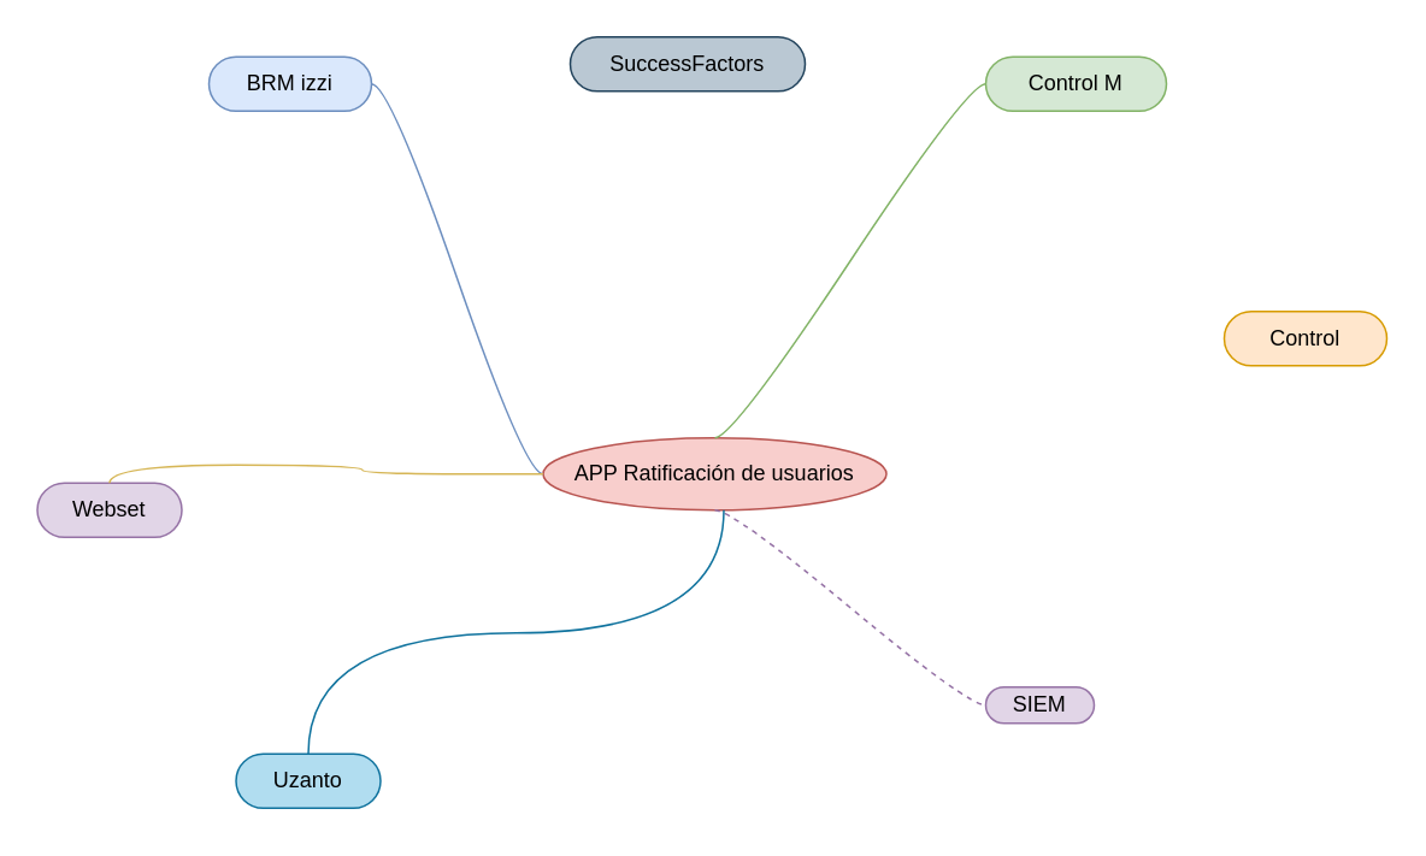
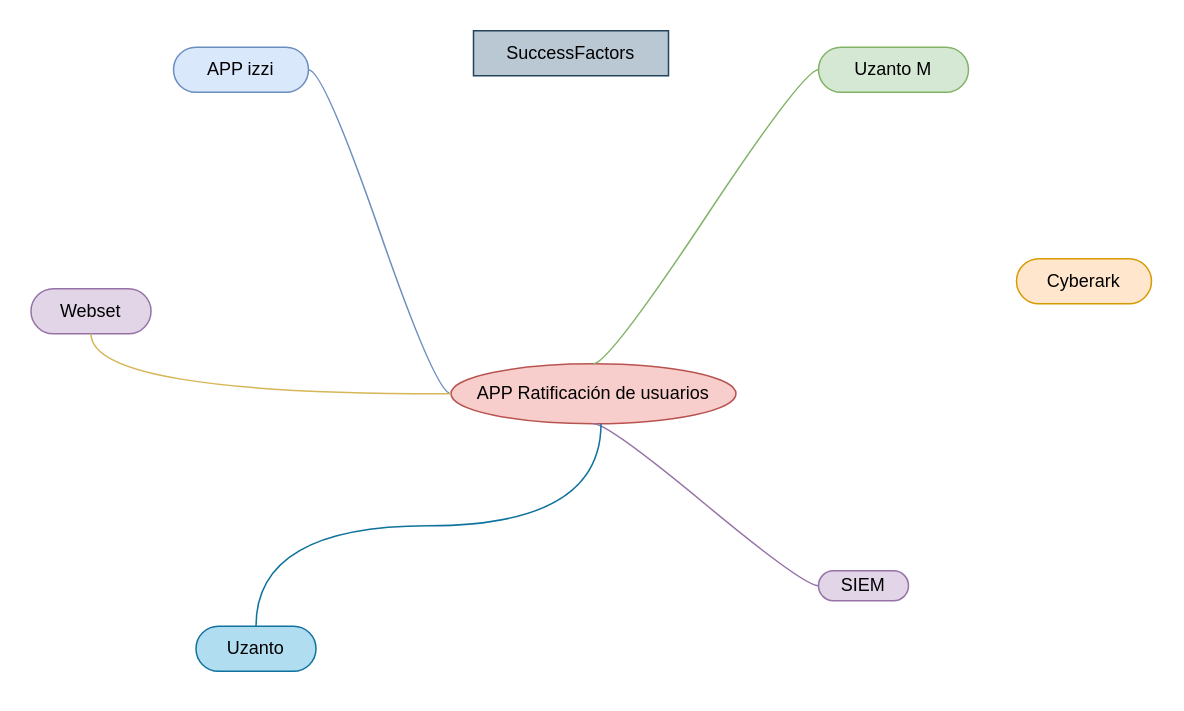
  <mxCell id="0" />
  <mxCell id="1" parent="0" />
  <mxCell id="2" value="APP Ratificación de usuarios" style="ellipse;whiteSpace=wrap;html=1;align=center;newEdgeStyle={&quot;edgeStyle&quot;:&quot;entityRelationEdgeStyle&quot;,&quot;startArrow&quot;:&quot;none&quot;,&quot;endArrow&quot;:&quot;none&quot;,&quot;segment&quot;:10,&quot;curved&quot;:1,&quot;sourcePerimeterSpacing&quot;:0,&quot;targetPerimeterSpacing&quot;:0};treeFolding=1;treeMoving=1;fillColor=#f8cecc;strokeColor=#b85450;" vertex="1" parent="1"><mxGeometry x="300" y="242" width="190" height="40" as="geometry" /></mxCell>
- <mxCell id="3" value="Control" style="whiteSpace=wrap;html=1;rounded=1;arcSize=50;align=center;verticalAlign=middle;strokeWidth=1;autosize=1;spacing=4;treeFolding=1;treeMoving=1;newEdgeStyle={&quot;edgeStyle&quot;:&quot;entityRelationEdgeStyle&quot;,&quot;startArrow&quot;:&quot;none&quot;,&quot;endArrow&quot;:&quot;none&quot;,&quot;segment&quot;:10,&quot;curved&quot;:1,&quot;sourcePerimeterSpacing&quot;:0,&quot;targetPerimeterSpacing&quot;:0};fillColor=#ffe6cc;strokeColor=#d79b00;" vertex="1" parent="1"><mxGeometry x="677" y="172" width="90" height="30" as="geometry" /></mxCell>
+ <mxCell id="3" value="Cyberark" style="whiteSpace=wrap;html=1;rounded=1;arcSize=50;align=center;verticalAlign=middle;strokeWidth=1;autosize=1;spacing=4;treeFolding=1;treeMoving=1;newEdgeStyle={&quot;edgeStyle&quot;:&quot;entityRelationEdgeStyle&quot;,&quot;startArrow&quot;:&quot;none&quot;,&quot;endArrow&quot;:&quot;none&quot;,&quot;segment&quot;:10,&quot;curved&quot;:1,&quot;sourcePerimeterSpacing&quot;:0,&quot;targetPerimeterSpacing&quot;:0};fillColor=#ffe6cc;strokeColor=#d79b00;" vertex="1" parent="1"><mxGeometry x="677" y="172" width="90" height="30" as="geometry" /></mxCell>
  <mxCell id="4" value="SIEM" style="whiteSpace=wrap;html=1;rounded=1;arcSize=50;align=center;verticalAlign=middle;strokeWidth=1;autosize=1;spacing=4;treeFolding=1;treeMoving=1;newEdgeStyle={&quot;edgeStyle&quot;:&quot;entityRelationEdgeStyle&quot;,&quot;startArrow&quot;:&quot;none&quot;,&quot;endArrow&quot;:&quot;none&quot;,&quot;segment&quot;:10,&quot;curved&quot;:1,&quot;sourcePerimeterSpacing&quot;:0,&quot;targetPerimeterSpacing&quot;:0};fillColor=#e1d5e7;strokeColor=#9673a6;" vertex="1" parent="1"><mxGeometry x="545" y="380" width="60" height="20" as="geometry" /></mxCell>
- <mxCell id="5" value="" style="edgeStyle=entityRelationEdgeStyle;startArrow=none;endArrow=none;segment=10;curved=1;sourcePerimeterSpacing=0;targetPerimeterSpacing=0;rounded=0;exitX=0.5;exitY=1;exitDx=0;exitDy=0;fillColor=#e1d5e7;strokeColor=#9673a6;dashed=1;" edge="1" target="4" parent="1" source="2"><mxGeometry relative="1" as="geometry"><mxPoint x="500" y="422" as="sourcePoint" /><Array as="points"><mxPoint x="420" y="452" /><mxPoint x="370" y="395" /></Array></mxGeometry></mxCell>
- <mxCell id="6" value="BRM izzi" style="whiteSpace=wrap;html=1;rounded=1;arcSize=50;align=center;verticalAlign=middle;strokeWidth=1;autosize=1;spacing=4;treeFolding=1;treeMoving=1;newEdgeStyle={&quot;edgeStyle&quot;:&quot;entityRelationEdgeStyle&quot;,&quot;startArrow&quot;:&quot;none&quot;,&quot;endArrow&quot;:&quot;none&quot;,&quot;segment&quot;:10,&quot;curved&quot;:1,&quot;sourcePerimeterSpacing&quot;:0,&quot;targetPerimeterSpacing&quot;:0};fillColor=#dae8fc;strokeColor=#6c8ebf;" vertex="1" parent="1"><mxGeometry x="115" y="31" width="90" height="30" as="geometry" /></mxCell>
+ <mxCell id="5" value="" style="edgeStyle=entityRelationEdgeStyle;startArrow=none;endArrow=none;segment=10;curved=1;sourcePerimeterSpacing=0;targetPerimeterSpacing=0;rounded=0;exitX=0.5;exitY=1;exitDx=0;exitDy=0;fillColor=#e1d5e7;strokeColor=#9673a6;" edge="1" target="4" parent="1" source="2"><mxGeometry relative="1" as="geometry"><mxPoint x="500" y="422" as="sourcePoint" /><Array as="points"><mxPoint x="420" y="452" /><mxPoint x="370" y="395" /></Array></mxGeometry></mxCell>
+ <mxCell id="6" value="APP izzi" style="whiteSpace=wrap;html=1;rounded=1;arcSize=50;align=center;verticalAlign=middle;strokeWidth=1;autosize=1;spacing=4;treeFolding=1;treeMoving=1;newEdgeStyle={&quot;edgeStyle&quot;:&quot;entityRelationEdgeStyle&quot;,&quot;startArrow&quot;:&quot;none&quot;,&quot;endArrow&quot;:&quot;none&quot;,&quot;segment&quot;:10,&quot;curved&quot;:1,&quot;sourcePerimeterSpacing&quot;:0,&quot;targetPerimeterSpacing&quot;:0};fillColor=#dae8fc;strokeColor=#6c8ebf;" vertex="1" parent="1"><mxGeometry x="115" y="31" width="90" height="30" as="geometry" /></mxCell>
  <mxCell id="7" value="" style="edgeStyle=entityRelationEdgeStyle;startArrow=none;endArrow=none;segment=10;curved=1;sourcePerimeterSpacing=0;targetPerimeterSpacing=0;rounded=0;exitX=0;exitY=0.5;exitDx=0;exitDy=0;fillColor=#dae8fc;strokeColor=#6c8ebf;" edge="1" target="6" parent="1" source="2"><mxGeometry relative="1" as="geometry"><mxPoint x="260" y="442" as="sourcePoint" /><Array as="points"><mxPoint x="190" y="342" /></Array></mxGeometry></mxCell>
- <mxCell id="8" value="Control M" style="whiteSpace=wrap;html=1;rounded=1;arcSize=50;align=center;verticalAlign=middle;strokeWidth=1;autosize=1;spacing=4;treeFolding=1;treeMoving=1;newEdgeStyle={&quot;edgeStyle&quot;:&quot;entityRelationEdgeStyle&quot;,&quot;startArrow&quot;:&quot;none&quot;,&quot;endArrow&quot;:&quot;none&quot;,&quot;segment&quot;:10,&quot;curved&quot;:1,&quot;sourcePerimeterSpacing&quot;:0,&quot;targetPerimeterSpacing&quot;:0};fillColor=#d5e8d4;strokeColor=#82b366;" vertex="1" parent="1"><mxGeometry x="545" y="31" width="100" height="30" as="geometry" /></mxCell>
+ <mxCell id="8" value="Uzanto M" style="whiteSpace=wrap;html=1;rounded=1;arcSize=50;align=center;verticalAlign=middle;strokeWidth=1;autosize=1;spacing=4;treeFolding=1;treeMoving=1;newEdgeStyle={&quot;edgeStyle&quot;:&quot;entityRelationEdgeStyle&quot;,&quot;startArrow&quot;:&quot;none&quot;,&quot;endArrow&quot;:&quot;none&quot;,&quot;segment&quot;:10,&quot;curved&quot;:1,&quot;sourcePerimeterSpacing&quot;:0,&quot;targetPerimeterSpacing&quot;:0};fillColor=#d5e8d4;strokeColor=#82b366;" vertex="1" parent="1"><mxGeometry x="545" y="31" width="100" height="30" as="geometry" /></mxCell>
  <mxCell id="9" value="" style="edgeStyle=entityRelationEdgeStyle;startArrow=none;endArrow=none;segment=10;curved=1;sourcePerimeterSpacing=0;targetPerimeterSpacing=0;rounded=0;exitX=0.5;exitY=0;exitDx=0;exitDy=0;fillColor=#d5e8d4;strokeColor=#82b366;" edge="1" target="8" parent="1" source="2"><mxGeometry relative="1" as="geometry"><mxPoint x="410" y="46" as="sourcePoint" /></mxGeometry></mxCell>
- <mxCell id="10" value="Webset" style="whiteSpace=wrap;html=1;rounded=1;arcSize=50;align=center;verticalAlign=middle;strokeWidth=1;autosize=1;spacing=4;treeFolding=1;treeMoving=1;newEdgeStyle={&quot;edgeStyle&quot;:&quot;entityRelationEdgeStyle&quot;,&quot;startArrow&quot;:&quot;none&quot;,&quot;endArrow&quot;:&quot;none&quot;,&quot;segment&quot;:10,&quot;curved&quot;:1,&quot;sourcePerimeterSpacing&quot;:0,&quot;targetPerimeterSpacing&quot;:0};fillColor=#e1d5e7;strokeColor=#9673a6;" vertex="1" parent="1"><mxGeometry x="20" y="267" width="80" height="30" as="geometry" /></mxCell>
+ <mxCell id="10" value="Webset" style="whiteSpace=wrap;html=1;rounded=1;arcSize=50;align=center;verticalAlign=middle;strokeWidth=1;autosize=1;spacing=4;treeFolding=1;treeMoving=1;newEdgeStyle={&quot;edgeStyle&quot;:&quot;entityRelationEdgeStyle&quot;,&quot;startArrow&quot;:&quot;none&quot;,&quot;endArrow&quot;:&quot;none&quot;,&quot;segment&quot;:10,&quot;curved&quot;:1,&quot;sourcePerimeterSpacing&quot;:0,&quot;targetPerimeterSpacing&quot;:0};fillColor=#e1d5e7;strokeColor=#9673a6;" vertex="1" parent="1"><mxGeometry x="20" y="192" width="80" height="30" as="geometry" /></mxCell>
  <mxCell id="11" value="" style="edgeStyle=orthogonalEdgeStyle;startArrow=none;endArrow=none;segment=10;curved=1;sourcePerimeterSpacing=0;targetPerimeterSpacing=0;rounded=1;fillColor=#fff2cc;strokeColor=#d6b656;" edge="1" target="10" parent="1"><mxGeometry relative="1" as="geometry"><mxPoint x="300" y="262" as="sourcePoint" /></mxGeometry></mxCell>
  <mxCell id="12" value="Uzanto" style="whiteSpace=wrap;html=1;rounded=1;arcSize=50;align=center;verticalAlign=middle;strokeWidth=1;autosize=1;spacing=4;treeFolding=1;treeMoving=1;newEdgeStyle={&quot;edgeStyle&quot;:&quot;entityRelationEdgeStyle&quot;,&quot;startArrow&quot;:&quot;none&quot;,&quot;endArrow&quot;:&quot;none&quot;,&quot;segment&quot;:10,&quot;curved&quot;:1,&quot;sourcePerimeterSpacing&quot;:0,&quot;targetPerimeterSpacing&quot;:0};fillColor=#b1ddf0;strokeColor=#10739e;" vertex="1" parent="1"><mxGeometry x="130" y="417" width="80" height="30" as="geometry" /></mxCell>
  <mxCell id="13" value="" style="edgeStyle=elbowEdgeStyle;startArrow=none;endArrow=none;segment=10;sourcePerimeterSpacing=0;targetPerimeterSpacing=0;rounded=0;fillColor=#b1ddf0;strokeColor=#10739e;elbow=vertical;curved=1;" edge="1" target="12" parent="1"><mxGeometry relative="1" as="geometry"><mxPoint x="400" y="282" as="sourcePoint" /></mxGeometry></mxCell>
- <mxCell id="14" value="SuccessFactors" style="whiteSpace=wrap;html=1;rounded=1;arcSize=50;align=center;verticalAlign=middle;strokeWidth=1;autosize=1;spacing=4;treeFolding=1;treeMoving=1;newEdgeStyle={&quot;edgeStyle&quot;:&quot;entityRelationEdgeStyle&quot;,&quot;startArrow&quot;:&quot;none&quot;,&quot;endArrow&quot;:&quot;none&quot;,&quot;segment&quot;:10,&quot;curved&quot;:1,&quot;sourcePerimeterSpacing&quot;:0,&quot;targetPerimeterSpacing&quot;:0};fillColor=#bac8d3;strokeColor=#23445d;" vertex="1" parent="1"><mxGeometry x="315" y="20" width="130" height="30" as="geometry" /></mxCell>
+ <mxCell id="14" value="SuccessFactors" style="whiteSpace=wrap;html=1;arcSize=50;align=center;verticalAlign=middle;strokeWidth=1;autosize=1;spacing=4;treeFolding=1;treeMoving=1;newEdgeStyle={&quot;edgeStyle&quot;:&quot;entityRelationEdgeStyle&quot;,&quot;startArrow&quot;:&quot;none&quot;,&quot;endArrow&quot;:&quot;none&quot;,&quot;segment&quot;:10,&quot;curved&quot;:1,&quot;sourcePerimeterSpacing&quot;:0,&quot;targetPerimeterSpacing&quot;:0};fillColor=#bac8d3;strokeColor=#23445d;rounded=0;" vertex="1" parent="1"><mxGeometry x="315" y="20" width="130" height="30" as="geometry" /></mxCell>
